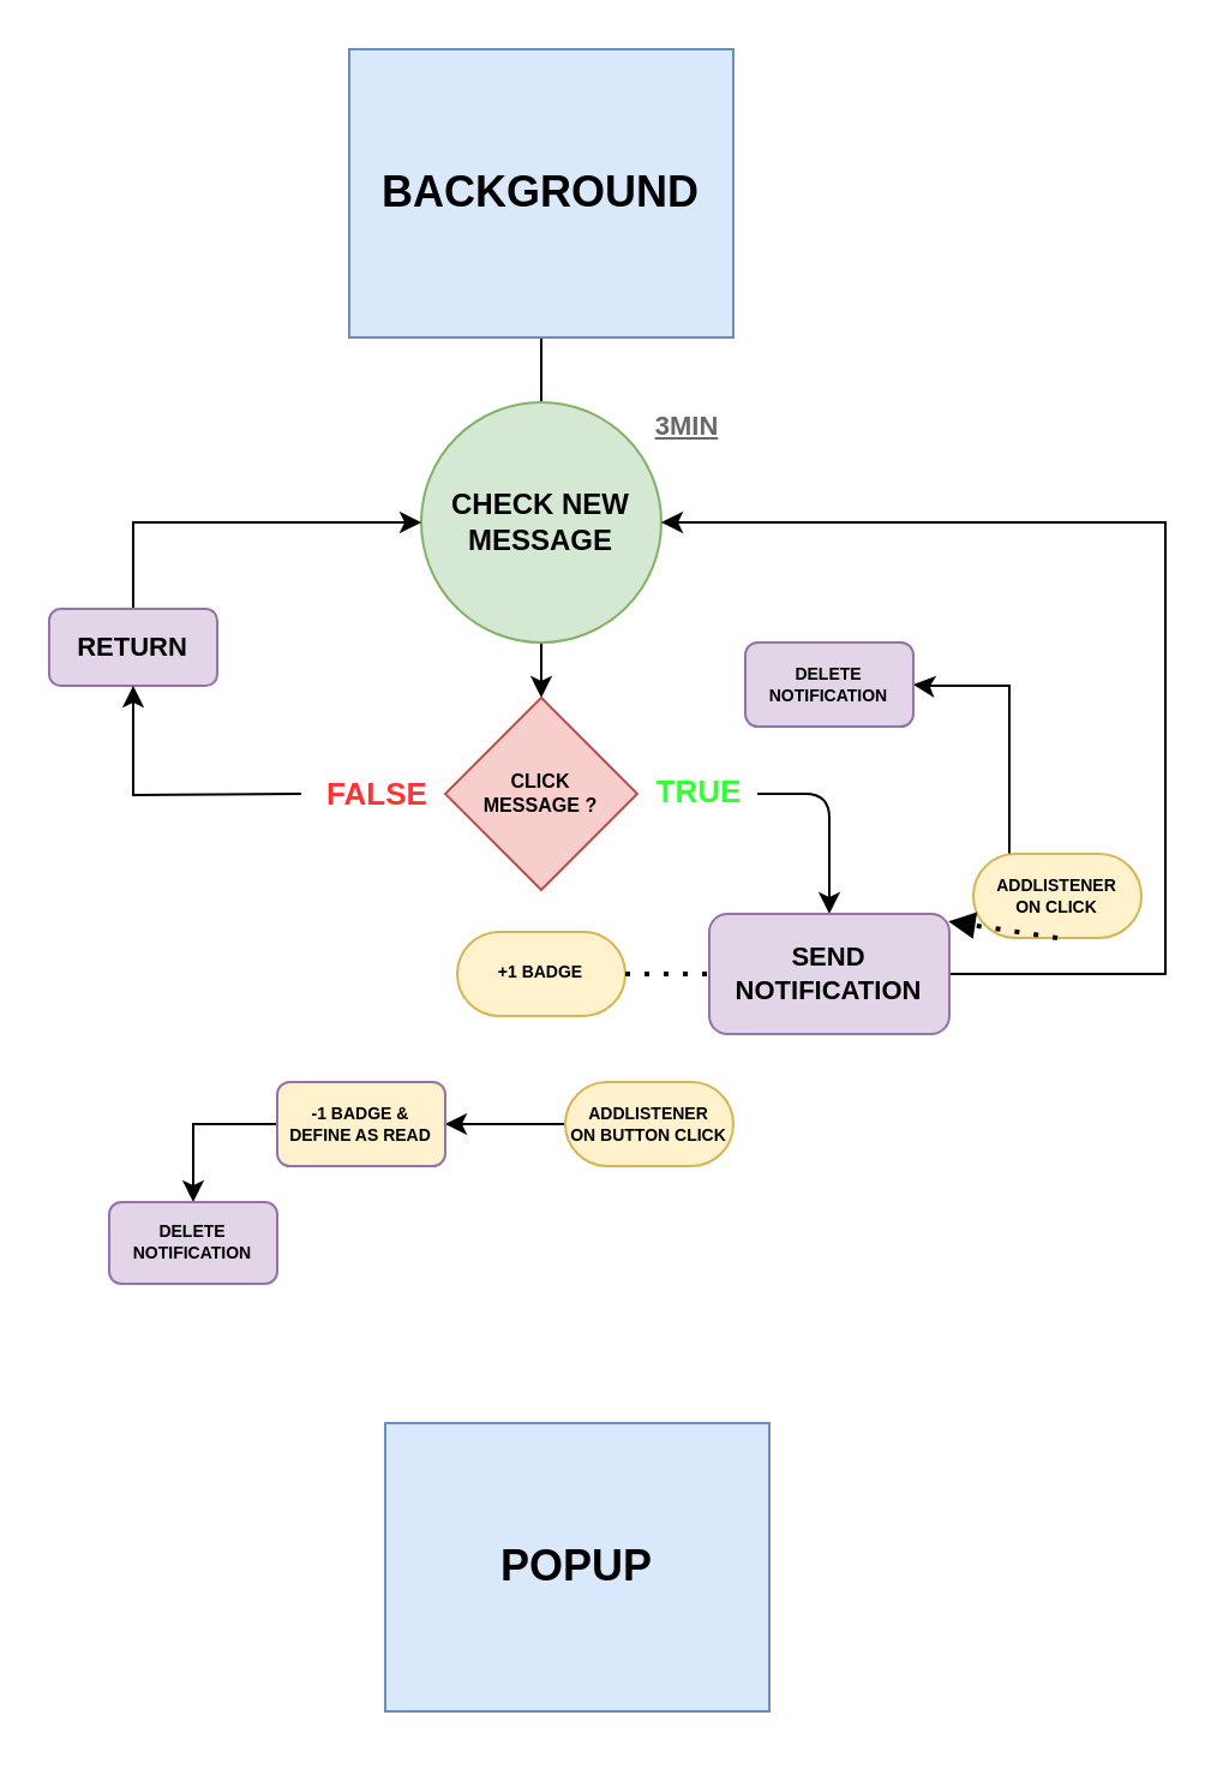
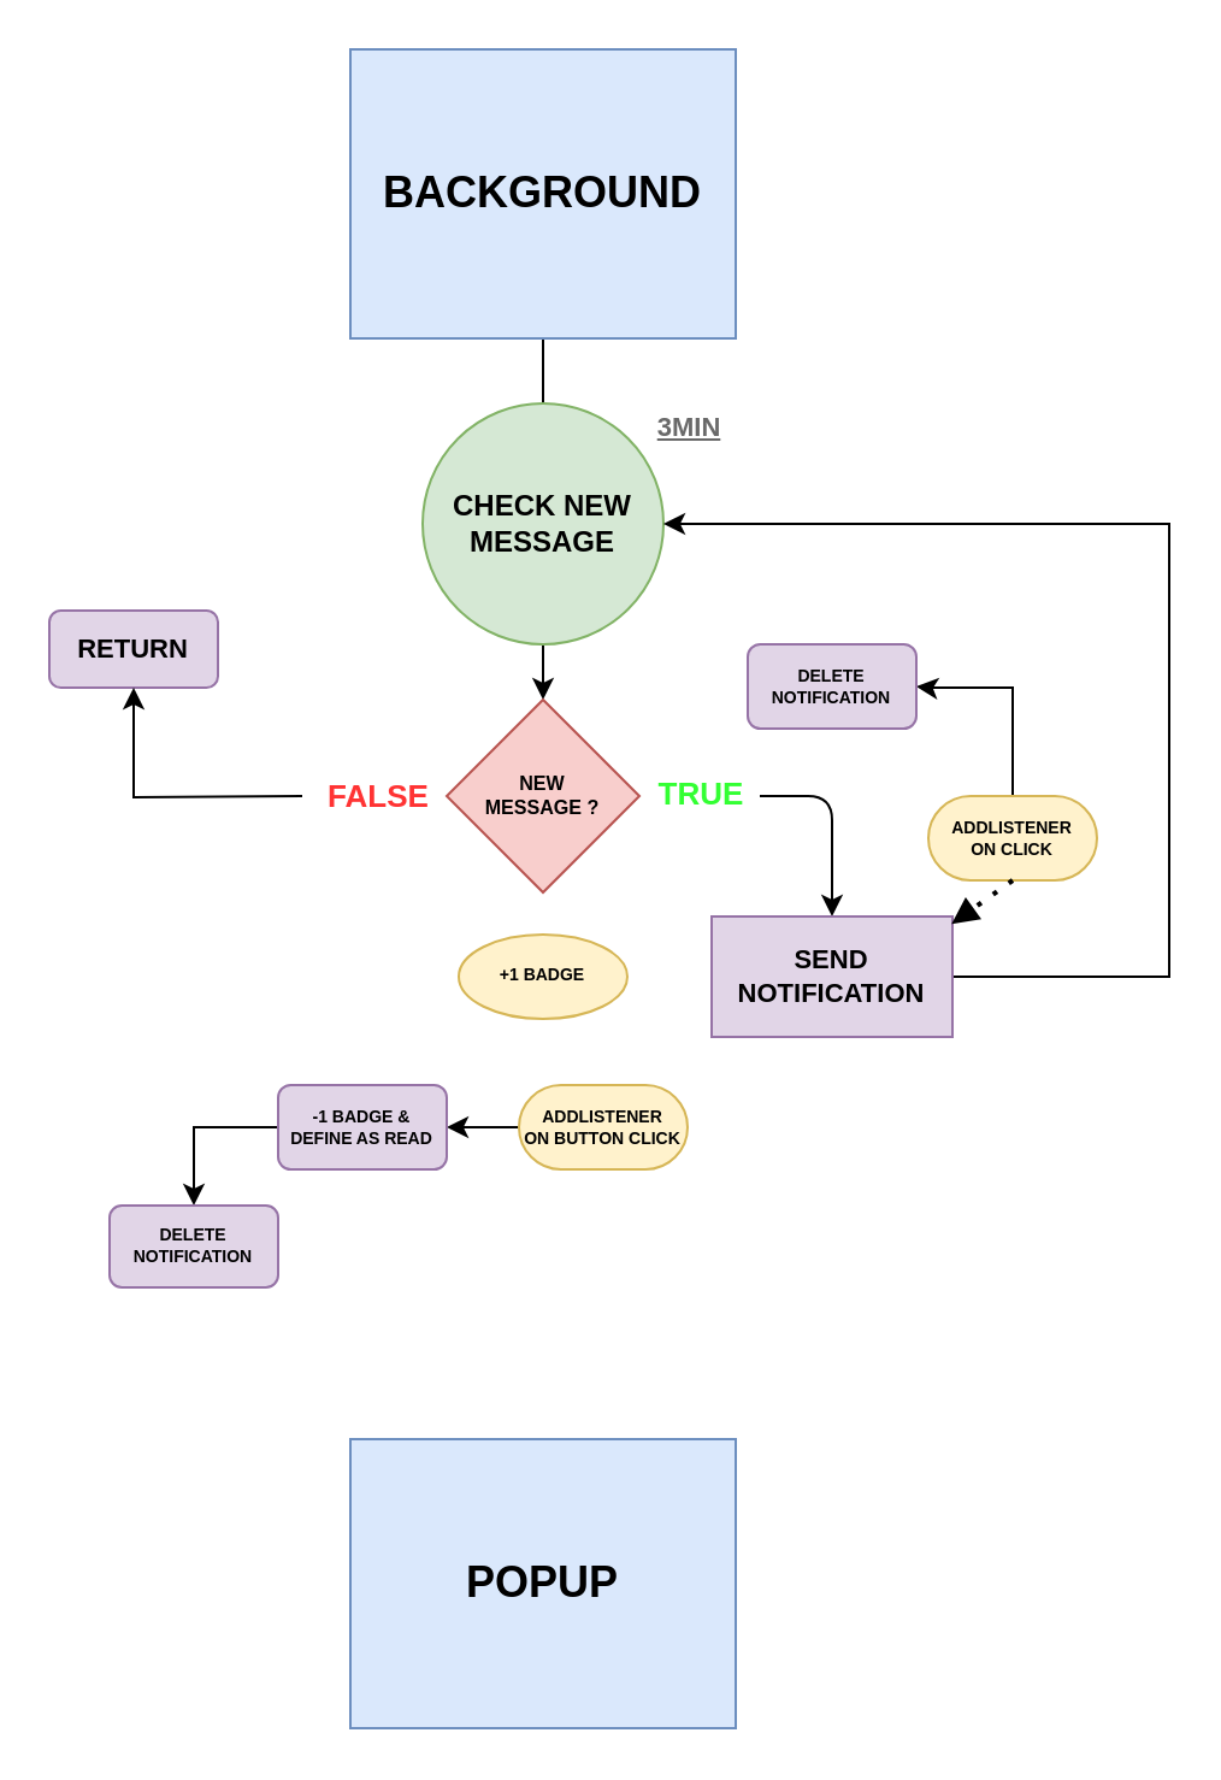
  <mxCell id="0" />
  <mxCell id="1" parent="0" />
  <mxCell id="2" style="edgeStyle=orthogonalEdgeStyle;rounded=0;orthogonalLoop=1;jettySize=auto;html=1;exitX=0.5;exitY=1;exitDx=0;exitDy=0;" edge="1" parent="1" source="3"><mxGeometry relative="1" as="geometry"><mxPoint x="225" y="180" as="targetPoint" /></mxGeometry></mxCell>
  <mxCell id="3" value="&lt;h2&gt;BACKGROUND&lt;/h2&gt;" style="rounded=0;whiteSpace=wrap;html=1;fillColor=#dae8fc;strokeColor=#6c8ebf;" vertex="1" parent="1"><mxGeometry x="145" y="20" width="160" height="120" as="geometry" /></mxCell>
  <mxCell id="4" style="edgeStyle=orthogonalEdgeStyle;rounded=0;orthogonalLoop=1;jettySize=auto;html=1;exitX=0.5;exitY=1;exitDx=0;exitDy=0;entryX=0.5;entryY=0;entryDx=0;entryDy=0;fontSize=13;fontColor=#FF3333;" edge="1" parent="1" source="5" target="6"><mxGeometry relative="1" as="geometry" /></mxCell>
  <mxCell id="5" value="&lt;h4&gt;CHECK NEW MESSAGE&lt;/h4&gt;" style="ellipse;whiteSpace=wrap;html=1;aspect=fixed;fillColor=#d5e8d4;strokeColor=#82b366;" vertex="1" parent="1"><mxGeometry x="175" y="167" width="100" height="100" as="geometry" /></mxCell>
- <mxCell id="6" value="&lt;h6&gt;CLICK&lt;br&gt;MESSAGE ?&lt;/h6&gt;" style="rhombus;whiteSpace=wrap;html=1;fillColor=#f8cecc;strokeColor=#b85450;" vertex="1" parent="1"><mxGeometry x="185" y="290" width="80" height="80" as="geometry" /></mxCell>
+ <mxCell id="6" value="&lt;h6&gt;NEW&lt;br&gt;MESSAGE ?&lt;/h6&gt;" style="rhombus;whiteSpace=wrap;html=1;fillColor=#f8cecc;strokeColor=#b85450;" vertex="1" parent="1"><mxGeometry x="185" y="290" width="80" height="80" as="geometry" /></mxCell>
  <mxCell id="7" value="3MIN" style="text;html=1;strokeColor=none;fillColor=none;align=center;verticalAlign=middle;whiteSpace=wrap;rounded=0;fontSize=11;fontStyle=5;fontColor=#696969;" vertex="1" parent="1"><mxGeometry x="271" y="167" width="30" height="20" as="geometry" /></mxCell>
  <mxCell id="8" value="" style="endArrow=classic;html=1;fontSize=11;fontColor=#696969;entryX=0.5;entryY=0;entryDx=0;entryDy=0;" edge="1" parent="1" target="10"><mxGeometry width="50" height="50" relative="1" as="geometry"><mxPoint x="315" y="330" as="sourcePoint" /><mxPoint x="345" y="320" as="targetPoint" /><Array as="points"><mxPoint x="345" y="330" /></Array></mxGeometry></mxCell>
  <mxCell id="9" style="edgeStyle=orthogonalEdgeStyle;rounded=0;orthogonalLoop=1;jettySize=auto;html=1;fontSize=7;fontColor=#696969;entryX=1;entryY=0.5;entryDx=0;entryDy=0;" edge="1" parent="1" source="10" target="5"><mxGeometry relative="1" as="geometry"><mxPoint x="285" y="220" as="targetPoint" /><Array as="points"><mxPoint x="485" y="405" /><mxPoint x="485" y="217" /></Array></mxGeometry></mxCell>
- <mxCell id="10" value="&lt;b&gt;SEND&lt;br&gt;NOTIFICATION&lt;/b&gt;" style="rounded=1;whiteSpace=wrap;html=1;fontSize=11;fillColor=#e1d5e7;strokeColor=#9673a6;" vertex="1" parent="1"><mxGeometry x="295" y="380" width="100" height="50" as="geometry" /></mxCell>
+ <mxCell id="10" value="&lt;b&gt;SEND&lt;br&gt;NOTIFICATION&lt;/b&gt;" style="whiteSpace=wrap;html=1;fontSize=11;fillColor=#e1d5e7;strokeColor=#9673a6;rounded=0;" vertex="1" parent="1"><mxGeometry x="295" y="380" width="100" height="50" as="geometry" /></mxCell>
  <mxCell id="11" style="edgeStyle=orthogonalEdgeStyle;rounded=0;orthogonalLoop=1;jettySize=auto;html=1;fontSize=7;fontColor=#696969;" edge="1" parent="1" source="12"><mxGeometry relative="1" as="geometry"><mxPoint x="185" y="467.5" as="targetPoint" /></mxGeometry></mxCell>
- <mxCell id="12" value="&lt;b style=&quot;font-size: 7px&quot;&gt;ADDLISTENER&lt;br&gt;ON BUTTON CLICK&lt;br&gt;&lt;/b&gt;" style="rounded=1;whiteSpace=wrap;html=1;fontSize=7;fillColor=#fff2cc;strokeColor=#d6b656;arcSize=50;" vertex="1" parent="1"><mxGeometry x="235" y="450" width="70" height="35" as="geometry" /></mxCell>
- <mxCell id="13" value="&lt;b&gt;+1 BADGE&lt;/b&gt;" style="rounded=1;whiteSpace=wrap;html=1;fontSize=7;fillColor=#fff2cc;strokeColor=#d6b656;arcSize=50;align=center;" vertex="1" parent="1"><mxGeometry x="190" y="387.5" width="70" height="35" as="geometry" /></mxCell>
- <mxCell id="14" value="" style="endArrow=none;dashed=1;html=1;dashPattern=1 3;strokeWidth=2;fontSize=11;fontColor=#696969;entryX=0;entryY=0.5;entryDx=0;entryDy=0;exitX=1;exitY=0.5;exitDx=0;exitDy=0;" edge="1" parent="1" source="13" target="10"><mxGeometry width="50" height="50" relative="1" as="geometry"><mxPoint x="235" y="402.5" as="sourcePoint" /><mxPoint x="265" y="372.5" as="targetPoint" /></mxGeometry></mxCell>
+ <mxCell id="12" value="&lt;b style=&quot;font-size: 7px&quot;&gt;ADDLISTENER&lt;br&gt;ON BUTTON CLICK&lt;br&gt;&lt;/b&gt;" style="rounded=1;whiteSpace=wrap;html=1;fontSize=7;fillColor=#fff2cc;strokeColor=#d6b656;arcSize=50;" vertex="1" parent="1"><mxGeometry x="215" y="450" width="70" height="35" as="geometry" /></mxCell>
+ <mxCell id="13" value="&lt;b&gt;+1 BADGE&lt;/b&gt;" style="ellipse;whiteSpace=wrap;html=1;fontSize=7;fillColor=#fff2cc;strokeColor=#d6b656;arcSize=50;align=center;" vertex="1" parent="1"><mxGeometry x="190" y="387.5" width="70" height="35" as="geometry" /></mxCell>
  <mxCell id="15" style="edgeStyle=orthogonalEdgeStyle;rounded=0;orthogonalLoop=1;jettySize=auto;html=1;fontSize=7;fontColor=#696969;entryX=0.5;entryY=0;entryDx=0;entryDy=0;exitX=0;exitY=0.5;exitDx=0;exitDy=0;" edge="1" parent="1" source="16" target="20"><mxGeometry relative="1" as="geometry"><mxPoint x="75" y="490" as="targetPoint" /></mxGeometry></mxCell>
- <mxCell id="16" value="&lt;b&gt;-1 BADGE &amp;amp; DEFINE AS READ&lt;/b&gt;" style="rounded=1;whiteSpace=wrap;html=1;fontSize=7;fillColor=#fff2cc;strokeColor=#9673a6;" vertex="1" parent="1"><mxGeometry x="115" y="450" width="70" height="35" as="geometry" /></mxCell>
+ <mxCell id="16" value="&lt;b&gt;-1 BADGE &amp;amp; DEFINE AS READ&lt;/b&gt;" style="rounded=1;whiteSpace=wrap;html=1;fontSize=7;fillColor=#e1d5e7;strokeColor=#9673a6;" vertex="1" parent="1"><mxGeometry x="115" y="450" width="70" height="35" as="geometry" /></mxCell>
  <mxCell id="17" style="edgeStyle=orthogonalEdgeStyle;rounded=0;orthogonalLoop=1;jettySize=auto;html=1;fontSize=13;fontColor=#FF3333;entryX=1;entryY=0.5;entryDx=0;entryDy=0;" edge="1" parent="1" source="18" target="21"><mxGeometry relative="1" as="geometry"><mxPoint x="395" y="290" as="targetPoint" /><Array as="points"><mxPoint x="420" y="285" /><mxPoint x="385" y="285" /></Array></mxGeometry></mxCell>
- <mxCell id="18" value="&lt;b style=&quot;font-size: 7px&quot;&gt;ADDLISTENER&lt;br&gt;ON CLICK&lt;br&gt;&lt;/b&gt;" style="rounded=1;whiteSpace=wrap;html=1;fontSize=7;fillColor=#fff2cc;strokeColor=#d6b656;arcSize=50;" vertex="1" parent="1"><mxGeometry x="405" y="355" width="70" height="35" as="geometry" /></mxCell>
+ <mxCell id="18" value="&lt;b style=&quot;font-size: 7px&quot;&gt;ADDLISTENER&lt;br&gt;ON CLICK&lt;br&gt;&lt;/b&gt;" style="rounded=1;whiteSpace=wrap;html=1;fontSize=7;fillColor=#fff2cc;strokeColor=#d6b656;arcSize=50;" vertex="1" parent="1"><mxGeometry x="385" y="330" width="70" height="35" as="geometry" /></mxCell>
  <mxCell id="19" value="" style="endArrow=block;dashed=1;html=1;dashPattern=1 3;strokeWidth=2;fontSize=11;fontColor=#696969;entryX=0.996;entryY=0.063;entryDx=0;entryDy=0;exitX=0.5;exitY=1;exitDx=0;exitDy=0;entryPerimeter=0;" edge="1" parent="1" source="18" target="10"><mxGeometry width="50" height="50" relative="1" as="geometry"><mxPoint x="435" y="336" as="sourcePoint" /><mxPoint x="465" y="306" as="targetPoint" /></mxGeometry></mxCell>
  <mxCell id="20" value="&lt;b&gt;DELETE NOTIFICATION&lt;/b&gt;" style="rounded=1;whiteSpace=wrap;html=1;fontSize=7;fillColor=#e1d5e7;strokeColor=#9673a6;" vertex="1" parent="1"><mxGeometry x="45" y="500" width="70" height="34" as="geometry" /></mxCell>
  <mxCell id="21" value="&lt;b&gt;DELETE NOTIFICATION&lt;/b&gt;" style="rounded=1;whiteSpace=wrap;html=1;fontSize=7;fillColor=#e1d5e7;strokeColor=#9673a6;" vertex="1" parent="1"><mxGeometry x="310" y="267" width="70" height="35" as="geometry" /></mxCell>
- <mxCell id="22" style="edgeStyle=orthogonalEdgeStyle;rounded=0;orthogonalLoop=1;jettySize=auto;html=1;fontSize=13;fontColor=#FF3333;entryX=0;entryY=0.5;entryDx=0;entryDy=0;" edge="1" parent="1" source="23" target="5"><mxGeometry relative="1" as="geometry"><mxPoint x="55" y="220" as="targetPoint" /><Array as="points"><mxPoint x="55" y="217" /></Array></mxGeometry></mxCell>
  <mxCell id="23" value="&lt;b&gt;RETURN&lt;/b&gt;" style="rounded=1;whiteSpace=wrap;html=1;fontSize=11;fillColor=#e1d5e7;strokeColor=#9673a6;" vertex="1" parent="1"><mxGeometry x="20" y="253" width="70" height="32" as="geometry" /></mxCell>
  <mxCell id="24" value="&lt;b style=&quot;font-size: 13px;&quot;&gt;&lt;font color=&quot;#33ff33&quot; style=&quot;font-size: 13px;&quot;&gt;TRUE&lt;/font&gt;&lt;/b&gt;" style="text;html=1;strokeColor=none;fillColor=none;align=center;verticalAlign=middle;whiteSpace=wrap;rounded=0;fontSize=13;fontColor=#696969;" vertex="1" parent="1"><mxGeometry x="271" y="319" width="40" height="20" as="geometry" /></mxCell>
  <mxCell id="25" style="edgeStyle=orthogonalEdgeStyle;rounded=0;orthogonalLoop=1;jettySize=auto;html=1;fontSize=13;fontColor=#FF3333;entryX=0.5;entryY=1;entryDx=0;entryDy=0;" edge="1" parent="1" target="23"><mxGeometry relative="1" as="geometry"><mxPoint x="55" y="330" as="targetPoint" /><mxPoint x="125" y="330" as="sourcePoint" /></mxGeometry></mxCell>
  <mxCell id="26" value="&lt;b style=&quot;font-size: 13px&quot;&gt;&lt;font style=&quot;font-size: 13px&quot;&gt;FALSE&lt;/font&gt;&lt;/b&gt;" style="text;html=1;strokeColor=none;fillColor=none;align=center;verticalAlign=middle;whiteSpace=wrap;rounded=0;fontSize=13;fontColor=#FF3333;" vertex="1" parent="1"><mxGeometry x="137" y="320" width="40" height="20" as="geometry" /></mxCell>
- <mxCell id="27" value="&lt;h2&gt;POPUP&lt;/h2&gt;" style="rounded=0;whiteSpace=wrap;html=1;fillColor=#dae8fc;strokeColor=#6c8ebf;" vertex="1" parent="1"><mxGeometry x="160" y="592" width="160" height="120" as="geometry" /></mxCell>
+ <mxCell id="27" value="&lt;h2&gt;POPUP&lt;/h2&gt;" style="rounded=0;whiteSpace=wrap;html=1;fillColor=#dae8fc;strokeColor=#6c8ebf;" vertex="1" parent="1"><mxGeometry x="145" y="597" width="160" height="120" as="geometry" /></mxCell>
